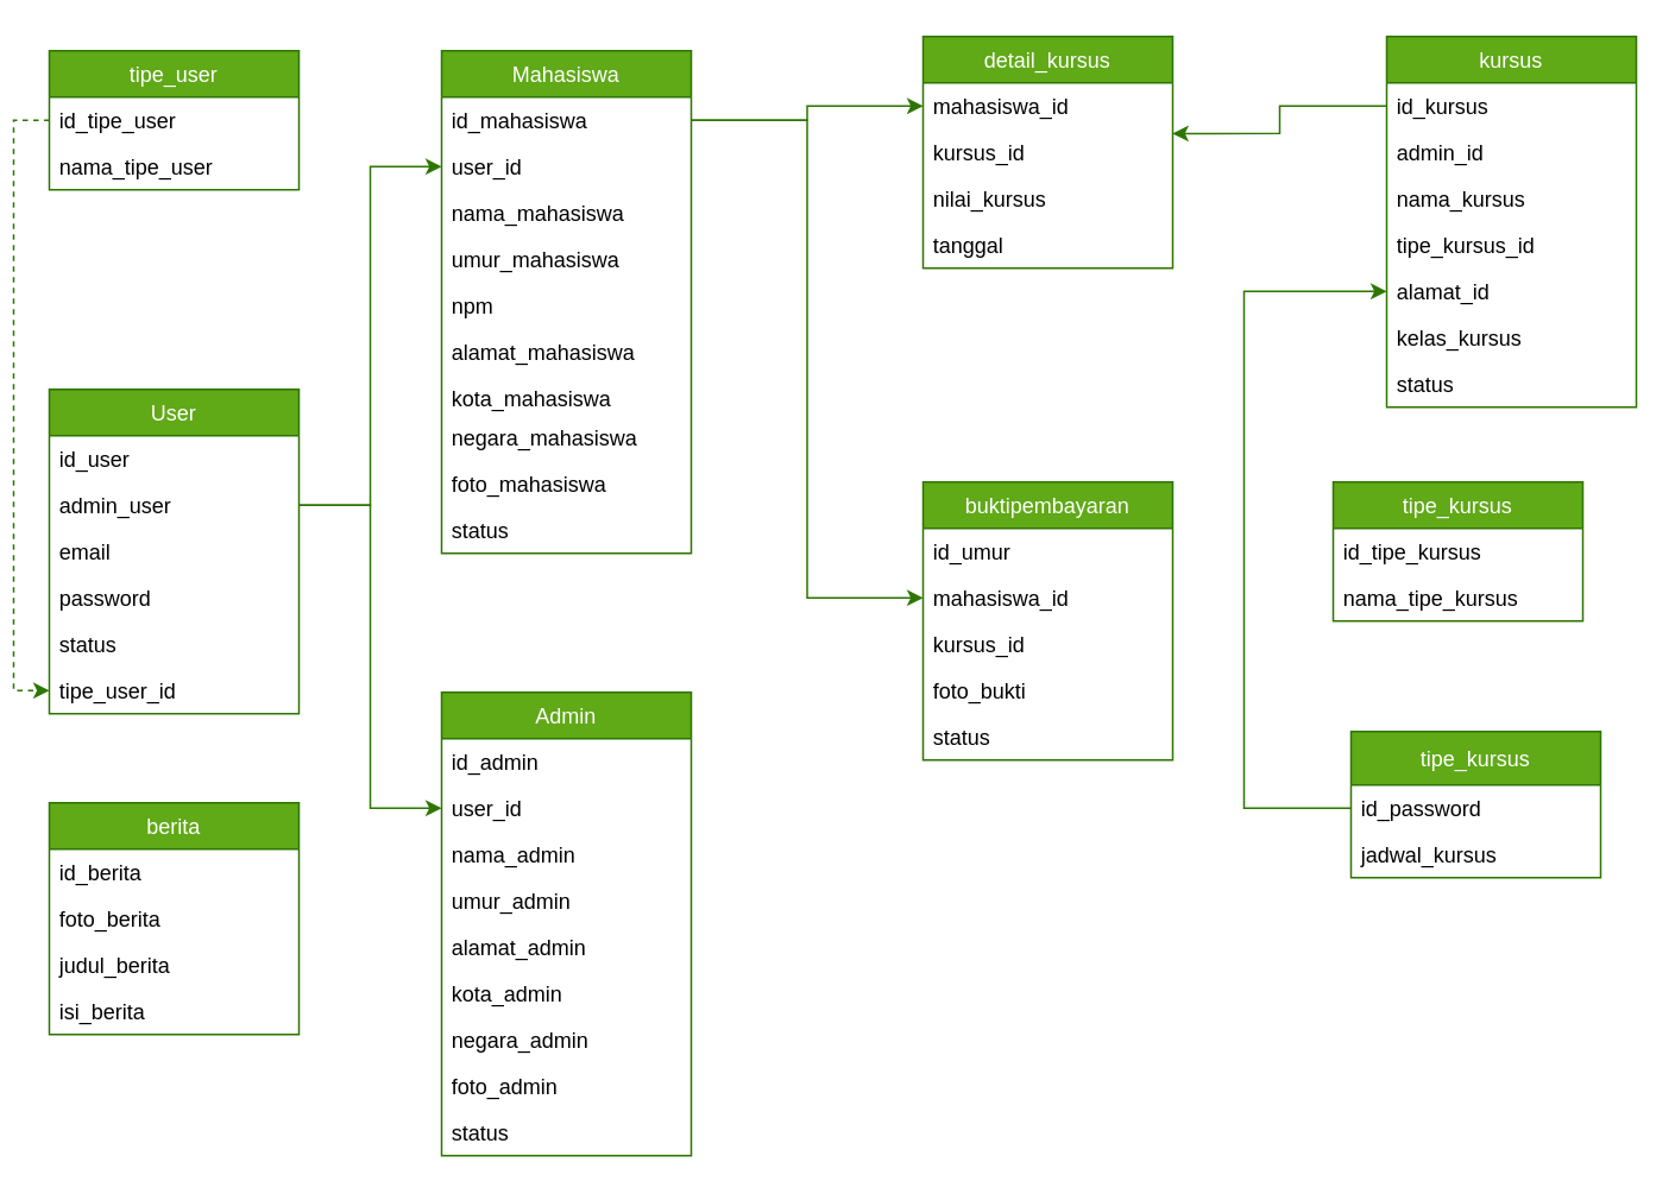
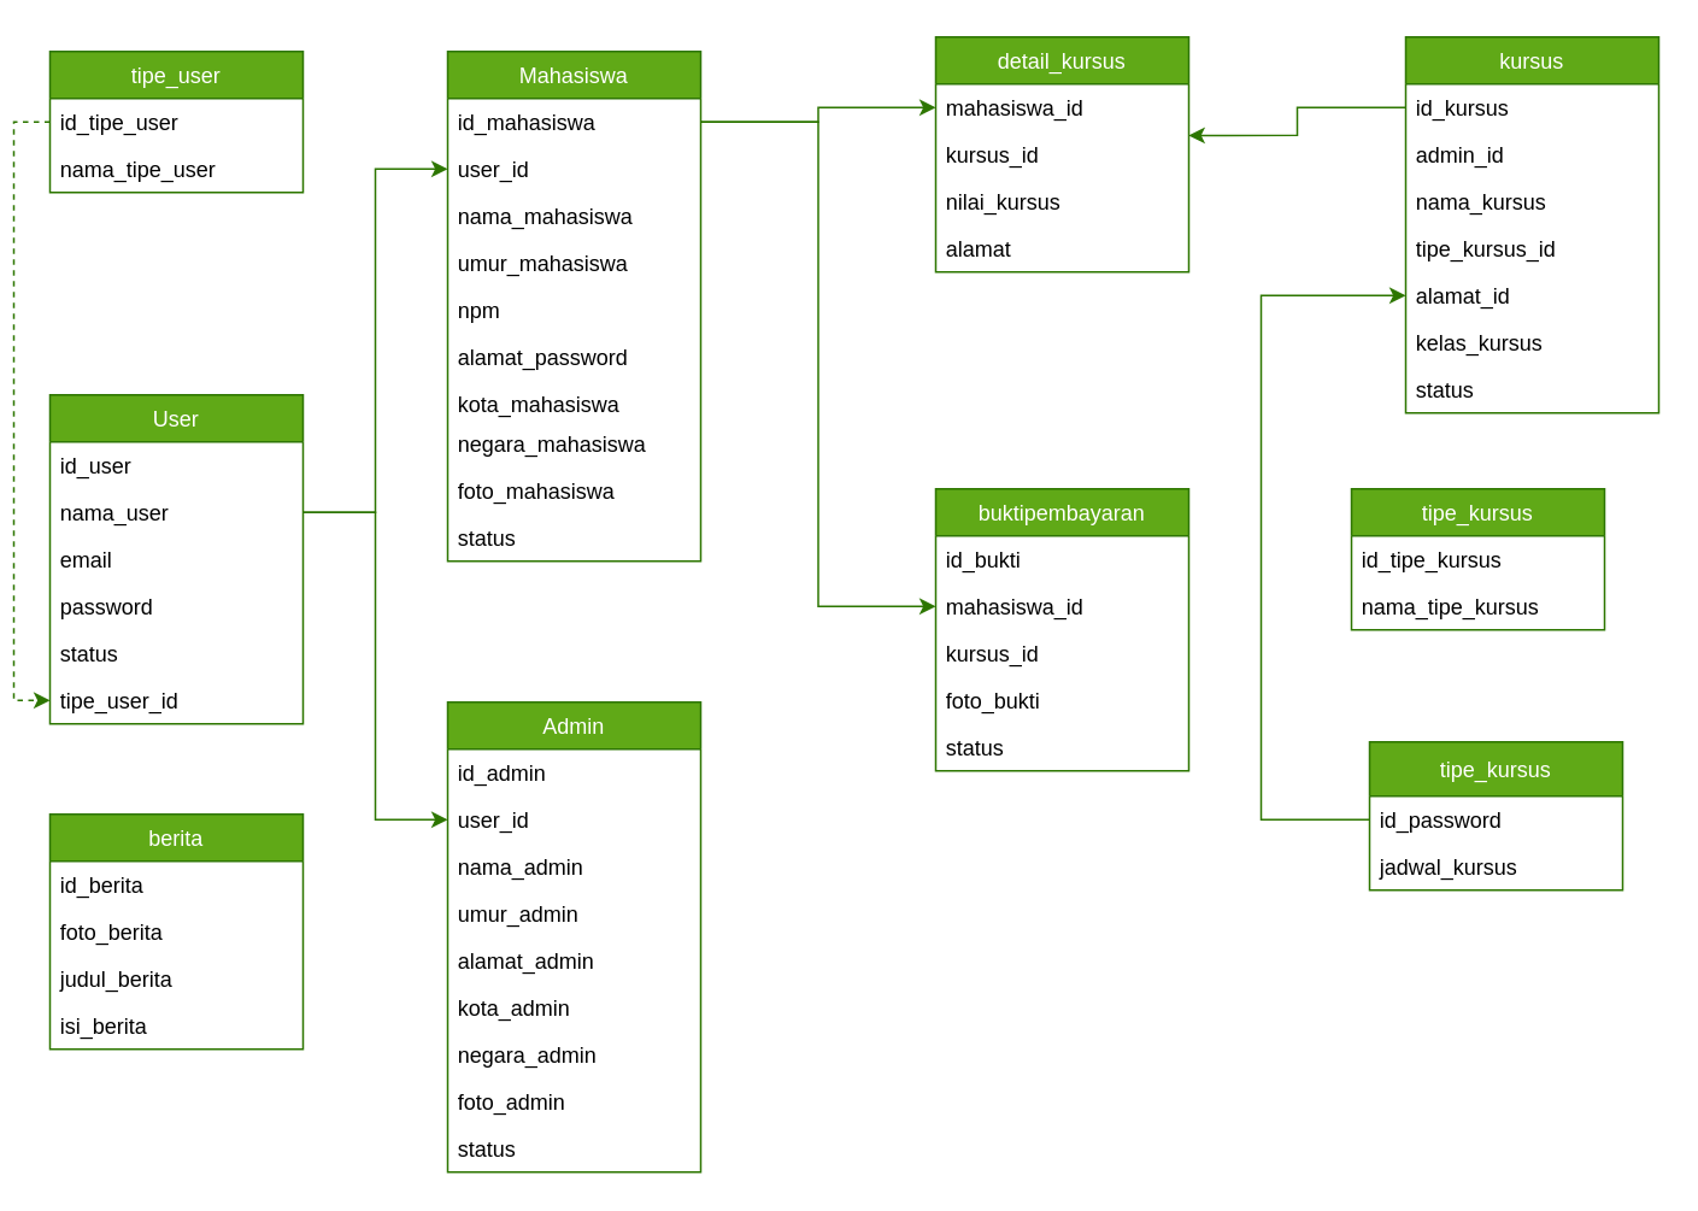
  <mxCell id="0" />
  <mxCell id="1" parent="0" />
  <mxCell id="2" value="User" style="swimlane;fontStyle=0;childLayout=stackLayout;horizontal=1;startSize=26;horizontalStack=0;resizeParent=1;resizeParentMax=0;resizeLast=0;collapsible=1;marginBottom=0;swimlaneFillColor=#ffffff;fillColor=#60a917;strokeColor=#2D7600;fontColor=#ffffff;" parent="1" vertex="1"><mxGeometry x="20" y="218" width="140" height="182" as="geometry"><mxRectangle x="130" y="250" width="60" height="26" as="alternateBounds" /></mxGeometry></mxCell>
  <mxCell id="3" value="id_user" style="text;align=left;verticalAlign=top;spacingLeft=4;spacingRight=4;overflow=hidden;rotatable=0;points=[[0,0.5],[1,0.5]];portConstraint=eastwest;" parent="2" vertex="1"><mxGeometry y="26" width="140" height="26" as="geometry" /></mxCell>
- <mxCell id="4" value="admin_user" style="text;align=left;verticalAlign=top;spacingLeft=4;spacingRight=4;overflow=hidden;rotatable=0;points=[[0,0.5],[1,0.5]];portConstraint=eastwest;" parent="2" vertex="1"><mxGeometry y="52" width="140" height="26" as="geometry" /></mxCell>
+ <mxCell id="4" value="nama_user" style="text;align=left;verticalAlign=top;spacingLeft=4;spacingRight=4;overflow=hidden;rotatable=0;points=[[0,0.5],[1,0.5]];portConstraint=eastwest;" parent="2" vertex="1"><mxGeometry y="52" width="140" height="26" as="geometry" /></mxCell>
  <mxCell id="5" value="email" style="text;align=left;verticalAlign=top;spacingLeft=4;spacingRight=4;overflow=hidden;rotatable=0;points=[[0,0.5],[1,0.5]];portConstraint=eastwest;" parent="2" vertex="1"><mxGeometry y="78" width="140" height="26" as="geometry" /></mxCell>
  <mxCell id="6" value="password" style="text;align=left;verticalAlign=top;spacingLeft=4;spacingRight=4;overflow=hidden;rotatable=0;points=[[0,0.5],[1,0.5]];portConstraint=eastwest;" parent="2" vertex="1"><mxGeometry y="104" width="140" height="26" as="geometry" /></mxCell>
  <mxCell id="7" value="status" style="text;align=left;verticalAlign=top;spacingLeft=4;spacingRight=4;overflow=hidden;rotatable=0;points=[[0,0.5],[1,0.5]];portConstraint=eastwest;" parent="2" vertex="1"><mxGeometry y="130" width="140" height="26" as="geometry" /></mxCell>
  <mxCell id="8" value="tipe_user_id" style="text;align=left;verticalAlign=top;spacingLeft=4;spacingRight=4;overflow=hidden;rotatable=0;points=[[0,0.5],[1,0.5]];portConstraint=eastwest;" parent="2" vertex="1"><mxGeometry y="156" width="140" height="26" as="geometry" /></mxCell>
  <mxCell id="9" value="kursus" style="swimlane;fontStyle=0;childLayout=stackLayout;horizontal=1;startSize=26;horizontalStack=0;resizeParent=1;resizeParentMax=0;resizeLast=0;collapsible=1;marginBottom=0;fillColor=#60a917;strokeColor=#2D7600;fontColor=#ffffff;" parent="1" vertex="1"><mxGeometry x="770" y="20" width="140" height="208" as="geometry" /></mxCell>
  <mxCell id="10" value="id_kursus" style="text;align=left;verticalAlign=top;spacingLeft=4;spacingRight=4;overflow=hidden;rotatable=0;points=[[0,0.5],[1,0.5]];portConstraint=eastwest;" parent="9" vertex="1"><mxGeometry y="26" width="140" height="26" as="geometry" /></mxCell>
  <mxCell id="11" value="admin_id" style="text;align=left;verticalAlign=top;spacingLeft=4;spacingRight=4;overflow=hidden;rotatable=0;points=[[0,0.5],[1,0.5]];portConstraint=eastwest;" parent="9" vertex="1"><mxGeometry y="52" width="140" height="26" as="geometry" /></mxCell>
  <mxCell id="12" value="nama_kursus" style="text;align=left;verticalAlign=top;spacingLeft=4;spacingRight=4;overflow=hidden;rotatable=0;points=[[0,0.5],[1,0.5]];portConstraint=eastwest;" parent="9" vertex="1"><mxGeometry y="78" width="140" height="26" as="geometry" /></mxCell>
  <mxCell id="13" value="tipe_kursus_id" style="text;align=left;verticalAlign=top;spacingLeft=4;spacingRight=4;overflow=hidden;rotatable=0;points=[[0,0.5],[1,0.5]];portConstraint=eastwest;" parent="9" vertex="1"><mxGeometry y="104" width="140" height="26" as="geometry" /></mxCell>
  <mxCell id="14" value="alamat_id" style="text;align=left;verticalAlign=top;spacingLeft=4;spacingRight=4;overflow=hidden;rotatable=0;points=[[0,0.5],[1,0.5]];portConstraint=eastwest;" vertex="1" parent="9"><mxGeometry y="130" width="140" height="26" as="geometry" /></mxCell>
  <mxCell id="15" value="kelas_kursus" style="text;align=left;verticalAlign=top;spacingLeft=4;spacingRight=4;overflow=hidden;rotatable=0;points=[[0,0.5],[1,0.5]];portConstraint=eastwest;" parent="9" vertex="1"><mxGeometry y="156" width="140" height="26" as="geometry" /></mxCell>
  <mxCell id="16" value="status" style="text;align=left;verticalAlign=top;spacingLeft=4;spacingRight=4;overflow=hidden;rotatable=0;points=[[0,0.5],[1,0.5]];portConstraint=eastwest;" parent="9" vertex="1"><mxGeometry y="182" width="140" height="26" as="geometry" /></mxCell>
  <mxCell id="17" value="tipe_user" style="swimlane;fontStyle=0;childLayout=stackLayout;horizontal=1;startSize=26;horizontalStack=0;resizeParent=1;resizeParentMax=0;resizeLast=0;collapsible=1;marginBottom=0;fillColor=#60a917;strokeColor=#2D7600;fontColor=#ffffff;" parent="1" vertex="1"><mxGeometry x="20" y="28" width="140" height="78" as="geometry" /></mxCell>
  <mxCell id="18" value="id_tipe_user" style="text;align=left;verticalAlign=top;spacingLeft=4;spacingRight=4;overflow=hidden;rotatable=0;points=[[0,0.5],[1,0.5]];portConstraint=eastwest;" parent="17" vertex="1"><mxGeometry y="26" width="140" height="26" as="geometry" /></mxCell>
  <mxCell id="19" value="nama_tipe_user" style="text;align=left;verticalAlign=top;spacingLeft=4;spacingRight=4;overflow=hidden;rotatable=0;points=[[0,0.5],[1,0.5]];portConstraint=eastwest;" parent="17" vertex="1"><mxGeometry y="52" width="140" height="26" as="geometry" /></mxCell>
  <mxCell id="20" value="Mahasiswa" style="swimlane;fontStyle=0;childLayout=stackLayout;horizontal=1;startSize=26;horizontalStack=0;resizeParent=1;resizeParentMax=0;resizeLast=0;collapsible=1;marginBottom=0;fillColor=#60a917;strokeColor=#2D7600;fontColor=#ffffff;" parent="1" vertex="1"><mxGeometry x="240" y="28" width="140" height="282" as="geometry" /></mxCell>
  <mxCell id="21" value="id_mahasiswa" style="text;align=left;verticalAlign=top;spacingLeft=4;spacingRight=4;overflow=hidden;rotatable=0;points=[[0,0.5],[1,0.5]];portConstraint=eastwest;" parent="20" vertex="1"><mxGeometry y="26" width="140" height="26" as="geometry" /></mxCell>
  <mxCell id="22" value="user_id" style="text;align=left;verticalAlign=top;spacingLeft=4;spacingRight=4;overflow=hidden;rotatable=0;points=[[0,0.5],[1,0.5]];portConstraint=eastwest;" parent="20" vertex="1"><mxGeometry y="52" width="140" height="26" as="geometry" /></mxCell>
  <mxCell id="23" value="nama_mahasiswa" style="text;align=left;verticalAlign=top;spacingLeft=4;spacingRight=4;overflow=hidden;rotatable=0;points=[[0,0.5],[1,0.5]];portConstraint=eastwest;" parent="20" vertex="1"><mxGeometry y="78" width="140" height="26" as="geometry" /></mxCell>
  <mxCell id="24" value="umur_mahasiswa" style="text;align=left;verticalAlign=top;spacingLeft=4;spacingRight=4;overflow=hidden;rotatable=0;points=[[0,0.5],[1,0.5]];portConstraint=eastwest;" parent="20" vertex="1"><mxGeometry y="104" width="140" height="26" as="geometry" /></mxCell>
  <mxCell id="25" value="npm" style="text;align=left;verticalAlign=top;spacingLeft=4;spacingRight=4;overflow=hidden;rotatable=0;points=[[0,0.5],[1,0.5]];portConstraint=eastwest;" parent="20" vertex="1"><mxGeometry y="130" width="140" height="26" as="geometry" /></mxCell>
- <mxCell id="26" value="alamat_mahasiswa" style="text;align=left;verticalAlign=top;spacingLeft=4;spacingRight=4;overflow=hidden;rotatable=0;points=[[0,0.5],[1,0.5]];portConstraint=eastwest;" parent="20" vertex="1"><mxGeometry y="156" width="140" height="26" as="geometry" /></mxCell>
+ <mxCell id="26" value="alamat_password" style="text;align=left;verticalAlign=top;spacingLeft=4;spacingRight=4;overflow=hidden;rotatable=0;points=[[0,0.5],[1,0.5]];portConstraint=eastwest;" parent="20" vertex="1"><mxGeometry y="156" width="140" height="26" as="geometry" /></mxCell>
  <mxCell id="27" value="kota_mahasiswa" style="text;align=left;verticalAlign=top;spacingLeft=4;spacingRight=4;overflow=hidden;rotatable=0;points=[[0,0.5],[1,0.5]];portConstraint=eastwest;" parent="20" vertex="1"><mxGeometry y="182" width="140" height="22" as="geometry" /></mxCell>
  <mxCell id="28" value="negara_mahasiswa" style="text;align=left;verticalAlign=top;spacingLeft=4;spacingRight=4;overflow=hidden;rotatable=0;points=[[0,0.5],[1,0.5]];portConstraint=eastwest;" parent="20" vertex="1"><mxGeometry y="204" width="140" height="26" as="geometry" /></mxCell>
  <mxCell id="29" value="foto_mahasiswa" style="text;align=left;verticalAlign=top;spacingLeft=4;spacingRight=4;overflow=hidden;rotatable=0;points=[[0,0.5],[1,0.5]];portConstraint=eastwest;" parent="20" vertex="1"><mxGeometry y="230" width="140" height="26" as="geometry" /></mxCell>
  <mxCell id="30" value="status" style="text;align=left;verticalAlign=top;spacingLeft=4;spacingRight=4;overflow=hidden;rotatable=0;points=[[0,0.5],[1,0.5]];portConstraint=eastwest;" parent="20" vertex="1"><mxGeometry y="256" width="140" height="26" as="geometry" /></mxCell>
  <mxCell id="31" value="berita" style="swimlane;fontStyle=0;childLayout=stackLayout;horizontal=1;startSize=26;horizontalStack=0;resizeParent=1;resizeParentMax=0;resizeLast=0;collapsible=1;marginBottom=0;fillColor=#60a917;strokeColor=#2D7600;fontColor=#ffffff;" parent="1" vertex="1"><mxGeometry x="20" y="450" width="140" height="130" as="geometry" /></mxCell>
  <mxCell id="32" value="id_berita" style="text;align=left;verticalAlign=top;spacingLeft=4;spacingRight=4;overflow=hidden;rotatable=0;points=[[0,0.5],[1,0.5]];portConstraint=eastwest;" parent="31" vertex="1"><mxGeometry y="26" width="140" height="26" as="geometry" /></mxCell>
  <mxCell id="33" value="foto_berita" style="text;align=left;verticalAlign=top;spacingLeft=4;spacingRight=4;overflow=hidden;rotatable=0;points=[[0,0.5],[1,0.5]];portConstraint=eastwest;" parent="31" vertex="1"><mxGeometry y="52" width="140" height="26" as="geometry" /></mxCell>
  <mxCell id="34" value="judul_berita" style="text;align=left;verticalAlign=top;spacingLeft=4;spacingRight=4;overflow=hidden;rotatable=0;points=[[0,0.5],[1,0.5]];portConstraint=eastwest;" parent="31" vertex="1"><mxGeometry y="78" width="140" height="26" as="geometry" /></mxCell>
  <mxCell id="35" value="isi_berita" style="text;align=left;verticalAlign=top;spacingLeft=4;spacingRight=4;overflow=hidden;rotatable=0;points=[[0,0.5],[1,0.5]];portConstraint=eastwest;" parent="31" vertex="1"><mxGeometry y="104" width="140" height="26" as="geometry" /></mxCell>
  <mxCell id="36" value="buktipembayaran" style="swimlane;fontStyle=0;childLayout=stackLayout;horizontal=1;startSize=26;horizontalStack=0;resizeParent=1;resizeParentMax=0;resizeLast=0;collapsible=1;marginBottom=0;fillColor=#60a917;strokeColor=#2D7600;fontColor=#ffffff;" parent="1" vertex="1"><mxGeometry x="510" y="270" width="140" height="156" as="geometry" /></mxCell>
- <mxCell id="37" value="id_umur" style="text;align=left;verticalAlign=top;spacingLeft=4;spacingRight=4;overflow=hidden;rotatable=0;points=[[0,0.5],[1,0.5]];portConstraint=eastwest;" parent="36" vertex="1"><mxGeometry y="26" width="140" height="26" as="geometry" /></mxCell>
+ <mxCell id="37" value="id_bukti" style="text;align=left;verticalAlign=top;spacingLeft=4;spacingRight=4;overflow=hidden;rotatable=0;points=[[0,0.5],[1,0.5]];portConstraint=eastwest;" parent="36" vertex="1"><mxGeometry y="26" width="140" height="26" as="geometry" /></mxCell>
  <mxCell id="38" value="mahasiswa_id" style="text;align=left;verticalAlign=top;spacingLeft=4;spacingRight=4;overflow=hidden;rotatable=0;points=[[0,0.5],[1,0.5]];portConstraint=eastwest;" parent="36" vertex="1"><mxGeometry y="52" width="140" height="26" as="geometry" /></mxCell>
  <mxCell id="39" value="kursus_id" style="text;align=left;verticalAlign=top;spacingLeft=4;spacingRight=4;overflow=hidden;rotatable=0;points=[[0,0.5],[1,0.5]];portConstraint=eastwest;" parent="36" vertex="1"><mxGeometry y="78" width="140" height="26" as="geometry" /></mxCell>
  <mxCell id="40" value="foto_bukti" style="text;align=left;verticalAlign=top;spacingLeft=4;spacingRight=4;overflow=hidden;rotatable=0;points=[[0,0.5],[1,0.5]];portConstraint=eastwest;" parent="36" vertex="1"><mxGeometry y="104" width="140" height="26" as="geometry" /></mxCell>
  <mxCell id="41" value="status" style="text;align=left;verticalAlign=top;spacingLeft=4;spacingRight=4;overflow=hidden;rotatable=0;points=[[0,0.5],[1,0.5]];portConstraint=eastwest;" parent="36" vertex="1"><mxGeometry y="130" width="140" height="26" as="geometry" /></mxCell>
  <mxCell id="42" value="Admin" style="swimlane;fontStyle=0;childLayout=stackLayout;horizontal=1;startSize=26;horizontalStack=0;resizeParent=1;resizeParentMax=0;resizeLast=0;collapsible=1;marginBottom=0;fillColor=#60a917;strokeColor=#2D7600;fontColor=#ffffff;" parent="1" vertex="1"><mxGeometry x="240" y="388" width="140" height="260" as="geometry" /></mxCell>
  <mxCell id="43" value="id_admin" style="text;align=left;verticalAlign=top;spacingLeft=4;spacingRight=4;overflow=hidden;rotatable=0;points=[[0,0.5],[1,0.5]];portConstraint=eastwest;" parent="42" vertex="1"><mxGeometry y="26" width="140" height="26" as="geometry" /></mxCell>
  <mxCell id="44" value="user_id" style="text;align=left;verticalAlign=top;spacingLeft=4;spacingRight=4;overflow=hidden;rotatable=0;points=[[0,0.5],[1,0.5]];portConstraint=eastwest;" parent="42" vertex="1"><mxGeometry y="52" width="140" height="26" as="geometry" /></mxCell>
  <mxCell id="45" value="nama_admin" style="text;align=left;verticalAlign=top;spacingLeft=4;spacingRight=4;overflow=hidden;rotatable=0;points=[[0,0.5],[1,0.5]];portConstraint=eastwest;" parent="42" vertex="1"><mxGeometry y="78" width="140" height="26" as="geometry" /></mxCell>
  <mxCell id="46" value="umur_admin" style="text;align=left;verticalAlign=top;spacingLeft=4;spacingRight=4;overflow=hidden;rotatable=0;points=[[0,0.5],[1,0.5]];portConstraint=eastwest;" parent="42" vertex="1"><mxGeometry y="104" width="140" height="26" as="geometry" /></mxCell>
  <mxCell id="47" value="alamat_admin" style="text;align=left;verticalAlign=top;spacingLeft=4;spacingRight=4;overflow=hidden;rotatable=0;points=[[0,0.5],[1,0.5]];portConstraint=eastwest;" parent="42" vertex="1"><mxGeometry y="130" width="140" height="26" as="geometry" /></mxCell>
  <mxCell id="48" value="kota_admin" style="text;align=left;verticalAlign=top;spacingLeft=4;spacingRight=4;overflow=hidden;rotatable=0;points=[[0,0.5],[1,0.5]];portConstraint=eastwest;" parent="42" vertex="1"><mxGeometry y="156" width="140" height="26" as="geometry" /></mxCell>
  <mxCell id="49" value="negara_admin" style="text;align=left;verticalAlign=top;spacingLeft=4;spacingRight=4;overflow=hidden;rotatable=0;points=[[0,0.5],[1,0.5]];portConstraint=eastwest;" parent="42" vertex="1"><mxGeometry y="182" width="140" height="26" as="geometry" /></mxCell>
  <mxCell id="50" value="foto_admin" style="text;align=left;verticalAlign=top;spacingLeft=4;spacingRight=4;overflow=hidden;rotatable=0;points=[[0,0.5],[1,0.5]];portConstraint=eastwest;" parent="42" vertex="1"><mxGeometry y="208" width="140" height="26" as="geometry" /></mxCell>
  <mxCell id="51" value="status" style="text;align=left;verticalAlign=top;spacingLeft=4;spacingRight=4;overflow=hidden;rotatable=0;points=[[0,0.5],[1,0.5]];portConstraint=eastwest;" parent="42" vertex="1"><mxGeometry y="234" width="140" height="26" as="geometry" /></mxCell>
  <mxCell id="52" value="tipe_kursus" style="swimlane;fontStyle=0;childLayout=stackLayout;horizontal=1;startSize=26;horizontalStack=0;resizeParent=1;resizeParentMax=0;resizeLast=0;collapsible=1;marginBottom=0;fillColor=#60a917;strokeColor=#2D7600;fontColor=#ffffff;" parent="1" vertex="1"><mxGeometry x="740" y="270" width="140" height="78" as="geometry" /></mxCell>
  <mxCell id="53" value="id_tipe_kursus" style="text;align=left;verticalAlign=top;spacingLeft=4;spacingRight=4;overflow=hidden;rotatable=0;points=[[0,0.5],[1,0.5]];portConstraint=eastwest;" parent="52" vertex="1"><mxGeometry y="26" width="140" height="26" as="geometry" /></mxCell>
  <mxCell id="54" value="nama_tipe_kursus" style="text;align=left;verticalAlign=top;spacingLeft=4;spacingRight=4;overflow=hidden;rotatable=0;points=[[0,0.5],[1,0.5]];portConstraint=eastwest;" parent="52" vertex="1"><mxGeometry y="52" width="140" height="26" as="geometry" /></mxCell>
  <mxCell id="55" value="detail_kursus" style="swimlane;fontStyle=0;childLayout=stackLayout;horizontal=1;startSize=26;horizontalStack=0;resizeParent=1;resizeParentMax=0;resizeLast=0;collapsible=1;marginBottom=0;fillColor=#60a917;strokeColor=#2D7600;fontColor=#ffffff;" parent="1" vertex="1"><mxGeometry x="510" y="20" width="140" height="130" as="geometry" /></mxCell>
  <mxCell id="56" value="mahasiswa_id" style="text;align=left;verticalAlign=top;spacingLeft=4;spacingRight=4;overflow=hidden;rotatable=0;points=[[0,0.5],[1,0.5]];portConstraint=eastwest;" parent="55" vertex="1"><mxGeometry y="26" width="140" height="26" as="geometry" /></mxCell>
  <mxCell id="57" value="kursus_id" style="text;align=left;verticalAlign=top;spacingLeft=4;spacingRight=4;overflow=hidden;rotatable=0;points=[[0,0.5],[1,0.5]];portConstraint=eastwest;" parent="55" vertex="1"><mxGeometry y="52" width="140" height="26" as="geometry" /></mxCell>
  <mxCell id="58" value="nilai_kursus" style="text;align=left;verticalAlign=top;spacingLeft=4;spacingRight=4;overflow=hidden;rotatable=0;points=[[0,0.5],[1,0.5]];portConstraint=eastwest;" parent="55" vertex="1"><mxGeometry y="78" width="140" height="26" as="geometry" /></mxCell>
- <mxCell id="59" value="tanggal" style="text;align=left;verticalAlign=top;spacingLeft=4;spacingRight=4;overflow=hidden;rotatable=0;points=[[0,0.5],[1,0.5]];portConstraint=eastwest;" parent="55" vertex="1"><mxGeometry y="104" width="140" height="26" as="geometry" /></mxCell>
+ <mxCell id="59" value="alamat" style="text;align=left;verticalAlign=top;spacingLeft=4;spacingRight=4;overflow=hidden;rotatable=0;points=[[0,0.5],[1,0.5]];portConstraint=eastwest;" parent="55" vertex="1"><mxGeometry y="104" width="140" height="26" as="geometry" /></mxCell>
  <mxCell id="60" style="edgeStyle=orthogonalEdgeStyle;rounded=0;orthogonalLoop=1;jettySize=auto;html=1;entryX=0;entryY=0.5;entryDx=0;entryDy=0;fillColor=#60a917;strokeColor=#2D7600;" parent="1" source="4" target="22" edge="1"><mxGeometry relative="1" as="geometry"><mxPoint x="200" y="90" as="targetPoint" /><Array as="points"><mxPoint x="200" y="283" /><mxPoint x="200" y="93" /></Array></mxGeometry></mxCell>
  <mxCell id="61" style="edgeStyle=orthogonalEdgeStyle;rounded=0;orthogonalLoop=1;jettySize=auto;html=1;entryX=0;entryY=0.5;entryDx=0;entryDy=0;fillColor=#60a917;strokeColor=#2D7600;dashed=1;" parent="1" source="18" target="8" edge="1"><mxGeometry relative="1" as="geometry"><mxPoint x="-40" y="380" as="targetPoint" /></mxGeometry></mxCell>
  <mxCell id="62" style="edgeStyle=orthogonalEdgeStyle;rounded=0;orthogonalLoop=1;jettySize=auto;html=1;entryX=0;entryY=0.5;entryDx=0;entryDy=0;fillColor=#60a917;strokeColor=#2D7600;" parent="1" source="4" target="44" edge="1"><mxGeometry relative="1" as="geometry"><mxPoint x="200" y="460" as="targetPoint" /></mxGeometry></mxCell>
  <mxCell id="63" style="edgeStyle=orthogonalEdgeStyle;rounded=0;orthogonalLoop=1;jettySize=auto;html=1;entryX=0;entryY=0.5;entryDx=0;entryDy=0;fillColor=#60a917;strokeColor=#2D7600;" parent="1" source="21" target="38" edge="1"><mxGeometry relative="1" as="geometry" /></mxCell>
  <mxCell id="64" style="edgeStyle=orthogonalEdgeStyle;rounded=0;orthogonalLoop=1;jettySize=auto;html=1;entryX=0;entryY=0.5;entryDx=0;entryDy=0;fillColor=#60a917;strokeColor=#2D7600;" parent="1" source="21" target="56" edge="1"><mxGeometry relative="1" as="geometry" /></mxCell>
  <mxCell id="65" style="edgeStyle=orthogonalEdgeStyle;rounded=0;orthogonalLoop=1;jettySize=auto;html=1;fillColor=#60a917;strokeColor=#2D7600;entryX=0.999;entryY=0.094;entryDx=0;entryDy=0;entryPerimeter=0;" parent="1" source="10" target="57" edge="1"><mxGeometry relative="1" as="geometry"><mxPoint x="690" y="70" as="targetPoint" /></mxGeometry></mxCell>
  <mxCell id="66" value="tipe_kursus" style="swimlane;fontStyle=0;childLayout=stackLayout;horizontal=1;startSize=30;horizontalStack=0;resizeParent=1;resizeParentMax=0;resizeLast=0;collapsible=1;marginBottom=0;fillColor=#60a917;strokeColor=#2D7600;fontColor=#ffffff;" vertex="1" parent="1"><mxGeometry x="750" y="410" width="140" height="82" as="geometry" /></mxCell>
  <mxCell id="67" value="id_password" style="text;align=left;verticalAlign=top;spacingLeft=4;spacingRight=4;overflow=hidden;rotatable=0;points=[[0,0.5],[1,0.5]];portConstraint=eastwest;" vertex="1" parent="66"><mxGeometry y="30" width="140" height="26" as="geometry" /></mxCell>
  <mxCell id="68" value="jadwal_kursus" style="text;align=left;verticalAlign=top;spacingLeft=4;spacingRight=4;overflow=hidden;rotatable=0;points=[[0,0.5],[1,0.5]];portConstraint=eastwest;" vertex="1" parent="66"><mxGeometry y="56" width="140" height="26" as="geometry" /></mxCell>
  <mxCell id="69" style="edgeStyle=orthogonalEdgeStyle;rounded=0;orthogonalLoop=1;jettySize=auto;html=1;entryX=0;entryY=0.5;entryDx=0;entryDy=0;fillColor=#60a917;strokeColor=#2D7600;" edge="1" parent="1" source="67" target="14"><mxGeometry relative="1" as="geometry"><Array as="points"><mxPoint x="690" y="453" /><mxPoint x="690" y="163" /></Array></mxGeometry></mxCell>
